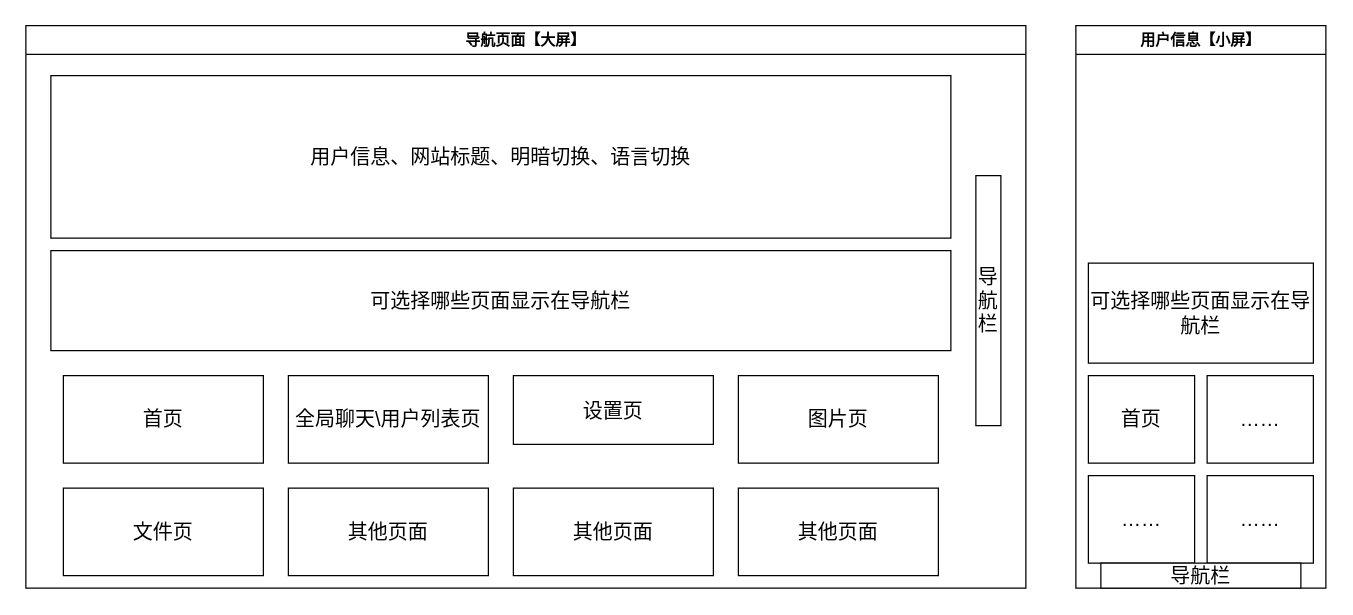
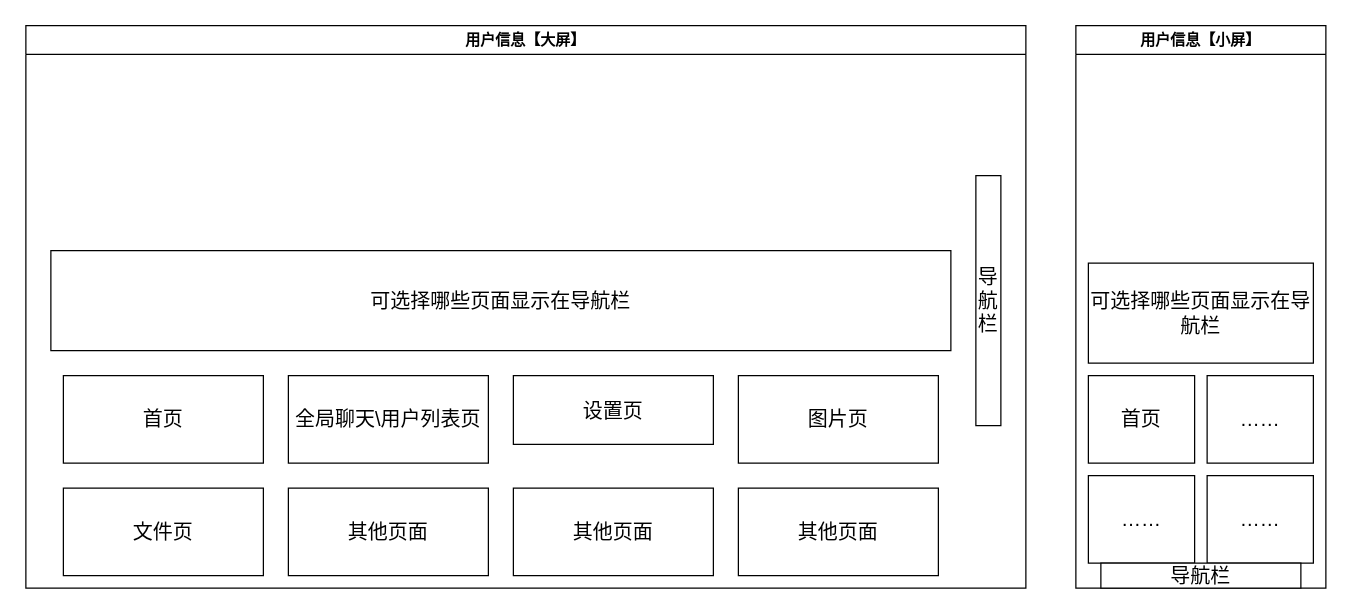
  <mxCell id="0" />
  <mxCell id="1" parent="0" />
- <mxCell id="2" value="导航页面【大屏】" style="swimlane;whiteSpace=wrap;html=1;" parent="1" vertex="1"><mxGeometry x="20" y="20" width="800" height="450" as="geometry" /></mxCell>
- <mxCell id="3" value="用户信息、网站标题、明暗切换、语言切换" style="rounded=0;whiteSpace=wrap;html=1;fontSize=16;" vertex="1" parent="2"><mxGeometry x="20" y="40" width="720" height="130" as="geometry" /></mxCell>
+ <mxCell id="2" value="用户信息【大屏】" style="swimlane;whiteSpace=wrap;html=1;" parent="1" vertex="1"><mxGeometry x="20" y="20" width="800" height="450" as="geometry" /></mxCell>
  <mxCell id="4" value="首页" style="rounded=0;whiteSpace=wrap;html=1;fontSize=16;" vertex="1" parent="2"><mxGeometry x="30" y="280" width="160" height="70" as="geometry" /></mxCell>
  <mxCell id="5" value="全局聊天\用户列表页" style="rounded=0;whiteSpace=wrap;html=1;fontSize=16;" vertex="1" parent="2"><mxGeometry x="210" y="280" width="160" height="70" as="geometry" /></mxCell>
  <mxCell id="6" value="设置页" style="rounded=0;whiteSpace=wrap;html=1;fontSize=16;" vertex="1" parent="2"><mxGeometry x="390" y="280" width="160" height="55" as="geometry" /></mxCell>
  <mxCell id="7" value="图片页" style="rounded=0;whiteSpace=wrap;html=1;fontSize=16;" vertex="1" parent="2"><mxGeometry x="570" y="280" width="160" height="70" as="geometry" /></mxCell>
  <mxCell id="8" value="文件页" style="rounded=0;whiteSpace=wrap;html=1;fontSize=16;" vertex="1" parent="2"><mxGeometry x="30" y="370" width="160" height="70" as="geometry" /></mxCell>
  <mxCell id="9" value="其他页面" style="rounded=0;whiteSpace=wrap;html=1;fontSize=16;" vertex="1" parent="2"><mxGeometry x="210" y="370" width="160" height="70" as="geometry" /></mxCell>
  <mxCell id="10" value="其他页面" style="rounded=0;whiteSpace=wrap;html=1;fontSize=16;" vertex="1" parent="2"><mxGeometry x="390" y="370" width="160" height="70" as="geometry" /></mxCell>
  <mxCell id="11" value="其他页面" style="rounded=0;whiteSpace=wrap;html=1;fontSize=16;" vertex="1" parent="2"><mxGeometry x="570" y="370" width="160" height="70" as="geometry" /></mxCell>
  <mxCell id="12" value="可选择哪些页面显示在导航栏" style="rounded=0;whiteSpace=wrap;html=1;fontSize=16;" vertex="1" parent="2"><mxGeometry x="20" y="180" width="720" height="80" as="geometry" /></mxCell>
  <mxCell id="13" value="用户信息【小屏】" style="swimlane;whiteSpace=wrap;html=1;" parent="1" vertex="1"><mxGeometry x="860" y="20" width="200" height="450" as="geometry"><mxRectangle x="920" y="80" width="140" height="30" as="alternateBounds" /></mxGeometry></mxCell>
  <mxCell id="14" value="首页" style="rounded=0;whiteSpace=wrap;html=1;fontSize=16;" vertex="1" parent="13"><mxGeometry x="10" y="280" width="85" height="70" as="geometry" /></mxCell>
  <mxCell id="15" value="……" style="rounded=0;whiteSpace=wrap;html=1;fontSize=16;" vertex="1" parent="13"><mxGeometry x="105" y="280" width="85" height="70" as="geometry" /></mxCell>
  <mxCell id="16" value="……" style="rounded=0;whiteSpace=wrap;html=1;fontSize=16;" vertex="1" parent="13"><mxGeometry x="10" y="360" width="85" height="70" as="geometry" /></mxCell>
  <mxCell id="17" value="……" style="rounded=0;whiteSpace=wrap;html=1;fontSize=16;" vertex="1" parent="13"><mxGeometry x="105" y="360" width="85" height="70" as="geometry" /></mxCell>
  <mxCell id="18" value="可选择哪些页面显示在导航栏" style="rounded=0;whiteSpace=wrap;html=1;fontSize=16;" vertex="1" parent="13"><mxGeometry x="10" y="190" width="180" height="80" as="geometry" /></mxCell>
  <mxCell id="19" value="导航栏" style="rounded=0;whiteSpace=wrap;html=1;fontSize=16;" vertex="1" parent="1"><mxGeometry x="780" y="140" width="20" height="200" as="geometry" /></mxCell>
  <mxCell id="20" value="导航栏" style="rounded=0;whiteSpace=wrap;html=1;fontSize=16;" vertex="1" parent="1"><mxGeometry x="880" y="450" width="160" height="20" as="geometry" /></mxCell>
